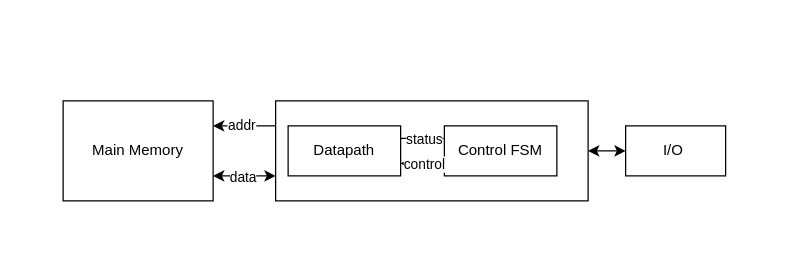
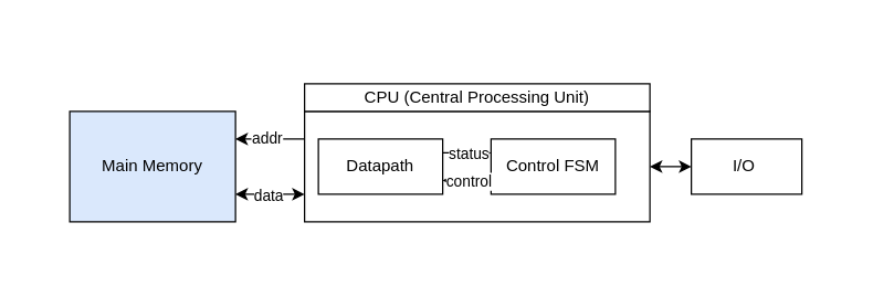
  <mxCell id="0" />
  <mxCell id="1" parent="0" />
  <mxCell id="2" value="" style="rounded=0;whiteSpace=wrap;html=1;fillColor=none;strokeColor=none;" vertex="1" parent="1"><mxGeometry x="20" y="20" width="590" height="180" as="geometry" /></mxCell>
  <mxCell id="3" style="edgeStyle=orthogonalEdgeStyle;rounded=0;orthogonalLoop=1;jettySize=auto;html=1;exitX=0;exitY=0.25;exitDx=0;exitDy=0;entryX=1;entryY=0.25;entryDx=0;entryDy=0;" edge="1" parent="1" source="5" target="14"><mxGeometry relative="1" as="geometry" /></mxCell>
  <mxCell id="4" value="addr" style="edgeLabel;html=1;align=center;verticalAlign=middle;resizable=0;points=[];" vertex="1" connectable="0" parent="3"><mxGeometry x="0.12" y="-2" relative="1" as="geometry"><mxPoint y="2" as="offset" /></mxGeometry></mxCell>
  <mxCell id="5" value="" style="rounded=0;whiteSpace=wrap;html=1;" vertex="1" parent="1"><mxGeometry x="220" y="80" width="250" height="80" as="geometry" /></mxCell>
  <mxCell id="6" value="Datapath" style="rounded=0;whiteSpace=wrap;html=1;" vertex="1" parent="1"><mxGeometry x="230" y="100" width="90" height="40" as="geometry" /></mxCell>
  <mxCell id="7" value="Control FSM" style="rounded=0;whiteSpace=wrap;html=1;" vertex="1" parent="1"><mxGeometry x="355" y="100" width="90" height="40" as="geometry" /></mxCell>
  <mxCell id="8" value="" style="endArrow=classic;html=1;rounded=0;exitX=1;exitY=0.25;exitDx=0;exitDy=0;entryX=0;entryY=0.25;entryDx=0;entryDy=0;" edge="1" parent="1" source="6" target="7"><mxGeometry width="50" height="50" relative="1" as="geometry"><mxPoint x="330" y="320" as="sourcePoint" /><mxPoint x="380" y="270" as="targetPoint" /></mxGeometry></mxCell>
  <mxCell id="9" value="status" style="edgeLabel;html=1;align=center;verticalAlign=middle;resizable=0;points=[];" vertex="1" connectable="0" parent="8"><mxGeometry x="-0.08" relative="1" as="geometry"><mxPoint x="2" as="offset" /></mxGeometry></mxCell>
  <mxCell id="10" value="" style="endArrow=classic;html=1;rounded=0;exitX=0;exitY=0.75;exitDx=0;exitDy=0;entryX=1;entryY=0.75;entryDx=0;entryDy=0;" edge="1" parent="1" source="7" target="6"><mxGeometry width="50" height="50" relative="1" as="geometry"><mxPoint x="330" y="320" as="sourcePoint" /><mxPoint x="380" y="270" as="targetPoint" /></mxGeometry></mxCell>
  <mxCell id="11" value="control" style="edgeLabel;html=1;align=center;verticalAlign=middle;resizable=0;points=[];" vertex="1" connectable="0" parent="10"><mxGeometry x="0.12" relative="1" as="geometry"><mxPoint x="3" as="offset" /></mxGeometry></mxCell>
  <mxCell id="12" value="I/O&amp;nbsp;" style="rounded=0;whiteSpace=wrap;html=1;" vertex="1" parent="1"><mxGeometry x="500" y="100" width="80" height="40" as="geometry" /></mxCell>
  <mxCell id="13" value="" style="endArrow=classic;startArrow=classic;html=1;rounded=0;exitX=1;exitY=0.5;exitDx=0;exitDy=0;entryX=0;entryY=0.5;entryDx=0;entryDy=0;" edge="1" parent="1" source="5" target="12"><mxGeometry width="50" height="50" relative="1" as="geometry"><mxPoint x="330" y="320" as="sourcePoint" /><mxPoint x="380" y="270" as="targetPoint" /></mxGeometry></mxCell>
- <mxCell id="14" value="Main Memory" style="rounded=0;whiteSpace=wrap;html=1;" vertex="1" parent="1"><mxGeometry x="50" y="80" width="120" height="80" as="geometry" /></mxCell>
+ <mxCell id="14" value="Main Memory" style="rounded=0;whiteSpace=wrap;html=1;fillColor=#dae8fc;" vertex="1" parent="1"><mxGeometry x="50" y="80" width="120" height="80" as="geometry" /></mxCell>
  <mxCell id="15" value="" style="endArrow=classic;startArrow=classic;html=1;rounded=0;exitX=1;exitY=0.75;exitDx=0;exitDy=0;entryX=0;entryY=0.75;entryDx=0;entryDy=0;" edge="1" parent="1" source="14" target="5"><mxGeometry width="50" height="50" relative="1" as="geometry"><mxPoint x="330" y="320" as="sourcePoint" /><mxPoint x="380" y="270" as="targetPoint" /></mxGeometry></mxCell>
  <mxCell id="16" value="data" style="edgeLabel;html=1;align=center;verticalAlign=middle;resizable=0;points=[];" vertex="1" connectable="0" parent="15"><mxGeometry x="-0.08" y="-2" relative="1" as="geometry"><mxPoint y="-2" as="offset" /></mxGeometry></mxCell>
+ <mxCell id="17" value="CPU (Central Processing Unit)" style="rounded=0;whiteSpace=wrap;html=1;" vertex="1" parent="1"><mxGeometry x="220" y="60" width="250" height="20" as="geometry" /></mxCell>
